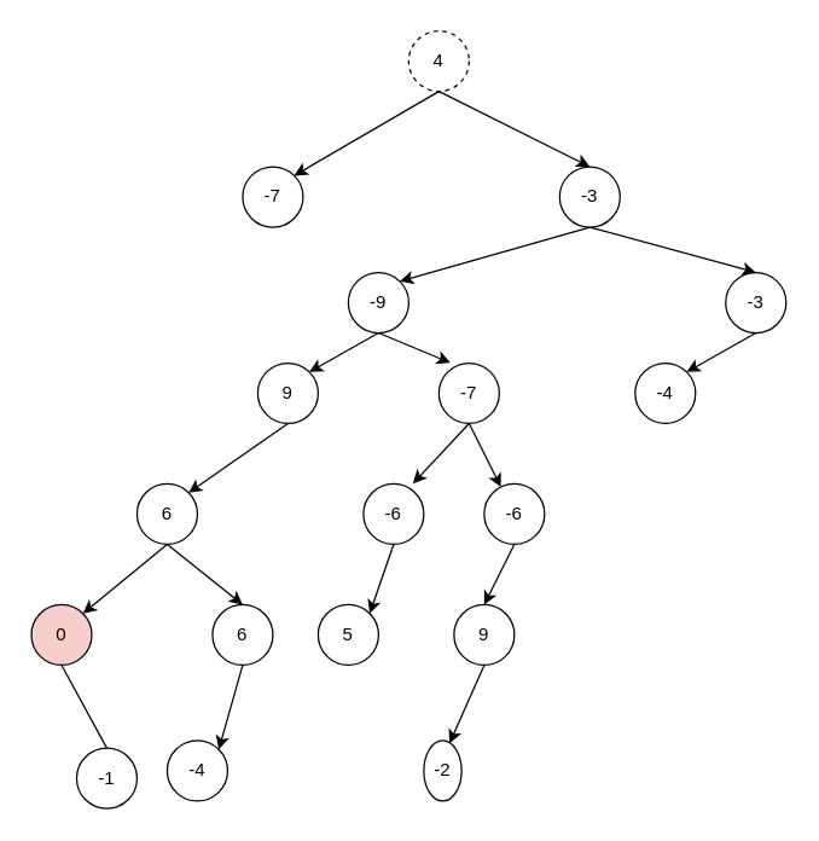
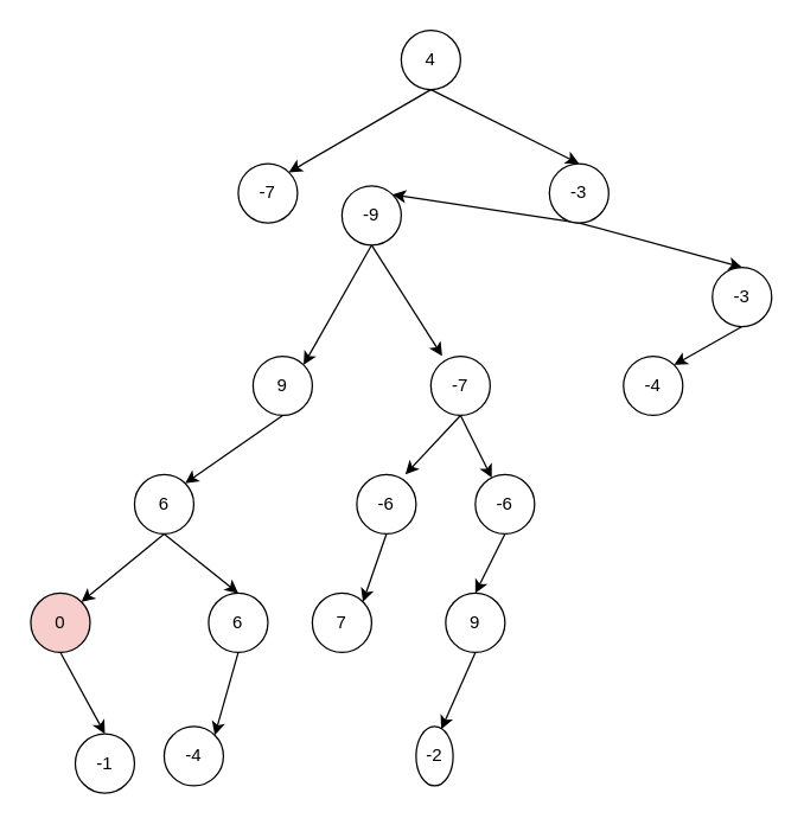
  <mxCell id="0" />
  <mxCell id="1" parent="0" />
  <mxCell id="2" style="edgeStyle=none;rounded=0;orthogonalLoop=1;jettySize=auto;html=1;exitX=0.5;exitY=1;exitDx=0;exitDy=0;entryX=1;entryY=0;entryDx=0;entryDy=0;" edge="1" parent="1" source="4" target="5"><mxGeometry relative="1" as="geometry" /></mxCell>
  <mxCell id="3" style="edgeStyle=none;rounded=0;orthogonalLoop=1;jettySize=auto;html=1;exitX=0.5;exitY=1;exitDx=0;exitDy=0;entryX=0.5;entryY=0;entryDx=0;entryDy=0;" edge="1" parent="1" source="4" target="8"><mxGeometry relative="1" as="geometry" /></mxCell>
- <mxCell id="4" value="4" style="ellipse;whiteSpace=wrap;html=1;aspect=fixed;dashed=1;" vertex="1" parent="1"><mxGeometry x="270" y="20" width="40" height="40" as="geometry" /></mxCell>
+ <mxCell id="4" value="4" style="ellipse;whiteSpace=wrap;html=1;aspect=fixed;" vertex="1" parent="1"><mxGeometry x="270" y="20" width="40" height="40" as="geometry" /></mxCell>
  <mxCell id="5" value="-7" style="ellipse;whiteSpace=wrap;html=1;aspect=fixed;" vertex="1" parent="1"><mxGeometry x="160" y="110" width="40" height="40" as="geometry" /></mxCell>
  <mxCell id="6" style="edgeStyle=none;rounded=0;orthogonalLoop=1;jettySize=auto;html=1;exitX=0.5;exitY=1;exitDx=0;exitDy=0;entryX=1;entryY=0;entryDx=0;entryDy=0;" edge="1" parent="1" source="8" target="11"><mxGeometry relative="1" as="geometry" /></mxCell>
  <mxCell id="7" style="edgeStyle=none;rounded=0;orthogonalLoop=1;jettySize=auto;html=1;exitX=0.5;exitY=1;exitDx=0;exitDy=0;entryX=0.5;entryY=0;entryDx=0;entryDy=0;" edge="1" parent="1" source="8" target="13"><mxGeometry relative="1" as="geometry" /></mxCell>
  <mxCell id="8" value="-3" style="ellipse;whiteSpace=wrap;html=1;aspect=fixed;" vertex="1" parent="1"><mxGeometry x="370" y="110" width="40" height="40" as="geometry" /></mxCell>
  <mxCell id="9" style="edgeStyle=none;rounded=0;orthogonalLoop=1;jettySize=auto;html=1;exitX=0.5;exitY=1;exitDx=0;exitDy=0;entryX=1;entryY=0;entryDx=0;entryDy=0;" edge="1" parent="1" source="11" target="15"><mxGeometry relative="1" as="geometry" /></mxCell>
  <mxCell id="10" style="edgeStyle=none;rounded=0;orthogonalLoop=1;jettySize=auto;html=1;exitX=0.5;exitY=1;exitDx=0;exitDy=0;entryX=0.19;entryY=-0.005;entryDx=0;entryDy=0;entryPerimeter=0;" edge="1" parent="1" source="11" target="18"><mxGeometry relative="1" as="geometry" /></mxCell>
- <mxCell id="11" value="-9" style="ellipse;whiteSpace=wrap;html=1;aspect=fixed;" vertex="1" parent="1"><mxGeometry x="230" y="180" width="40" height="40" as="geometry" /></mxCell>
+ <mxCell id="11" value="-9" style="ellipse;whiteSpace=wrap;html=1;aspect=fixed;" vertex="1" parent="1"><mxGeometry x="230" y="125" width="40" height="40" as="geometry" /></mxCell>
  <mxCell id="12" style="edgeStyle=none;rounded=0;orthogonalLoop=1;jettySize=auto;html=1;exitX=0.5;exitY=1;exitDx=0;exitDy=0;entryX=1;entryY=0;entryDx=0;entryDy=0;" edge="1" parent="1" source="13" target="19"><mxGeometry relative="1" as="geometry" /></mxCell>
  <mxCell id="13" value="-3" style="ellipse;whiteSpace=wrap;html=1;aspect=fixed;" vertex="1" parent="1"><mxGeometry x="480" y="180" width="40" height="40" as="geometry" /></mxCell>
  <mxCell id="14" style="edgeStyle=none;rounded=0;orthogonalLoop=1;jettySize=auto;html=1;exitX=0.5;exitY=1;exitDx=0;exitDy=0;entryX=1;entryY=0;entryDx=0;entryDy=0;" edge="1" parent="1" source="15" target="22"><mxGeometry relative="1" as="geometry" /></mxCell>
  <mxCell id="15" value="9" style="ellipse;whiteSpace=wrap;html=1;aspect=fixed;" vertex="1" parent="1"><mxGeometry x="170" y="240" width="40" height="40" as="geometry" /></mxCell>
  <mxCell id="16" style="edgeStyle=none;rounded=0;orthogonalLoop=1;jettySize=auto;html=1;exitX=0.5;exitY=1;exitDx=0;exitDy=0;entryX=0.82;entryY=-0.005;entryDx=0;entryDy=0;entryPerimeter=0;" edge="1" parent="1" source="18" target="24"><mxGeometry relative="1" as="geometry" /></mxCell>
  <mxCell id="17" style="edgeStyle=none;rounded=0;orthogonalLoop=1;jettySize=auto;html=1;exitX=0.5;exitY=1;exitDx=0;exitDy=0;" edge="1" parent="1" source="18" target="26"><mxGeometry relative="1" as="geometry" /></mxCell>
  <mxCell id="18" value="-7" style="ellipse;whiteSpace=wrap;html=1;aspect=fixed;" vertex="1" parent="1"><mxGeometry x="290" y="240" width="40" height="40" as="geometry" /></mxCell>
  <mxCell id="19" value="-4" style="ellipse;whiteSpace=wrap;html=1;aspect=fixed;" vertex="1" parent="1"><mxGeometry x="420" y="240" width="40" height="40" as="geometry" /></mxCell>
  <mxCell id="20" style="edgeStyle=none;rounded=0;orthogonalLoop=1;jettySize=auto;html=1;exitX=0.5;exitY=1;exitDx=0;exitDy=0;entryX=1;entryY=0;entryDx=0;entryDy=0;" edge="1" parent="1" source="22" target="28"><mxGeometry relative="1" as="geometry" /></mxCell>
  <mxCell id="21" style="edgeStyle=none;rounded=0;orthogonalLoop=1;jettySize=auto;html=1;exitX=0.5;exitY=1;exitDx=0;exitDy=0;entryX=0.5;entryY=0;entryDx=0;entryDy=0;" edge="1" parent="1" source="22" target="30"><mxGeometry relative="1" as="geometry" /></mxCell>
  <mxCell id="22" value="6" style="ellipse;whiteSpace=wrap;html=1;aspect=fixed;" vertex="1" parent="1"><mxGeometry x="90" y="320" width="40" height="40" as="geometry" /></mxCell>
  <mxCell id="23" style="rounded=0;orthogonalLoop=1;jettySize=auto;html=1;exitX=0.5;exitY=1;exitDx=0;exitDy=0;entryX=1;entryY=0;entryDx=0;entryDy=0;" edge="1" parent="1" source="24" target="31"><mxGeometry relative="1" as="geometry" /></mxCell>
  <mxCell id="24" value="-6" style="ellipse;whiteSpace=wrap;html=1;aspect=fixed;" vertex="1" parent="1"><mxGeometry x="240" y="320" width="40" height="40" as="geometry" /></mxCell>
  <mxCell id="25" style="edgeStyle=none;rounded=0;orthogonalLoop=1;jettySize=auto;html=1;exitX=0.5;exitY=1;exitDx=0;exitDy=0;entryX=0.5;entryY=0;entryDx=0;entryDy=0;" edge="1" parent="1" source="26" target="33"><mxGeometry relative="1" as="geometry" /></mxCell>
  <mxCell id="26" value="-6" style="ellipse;whiteSpace=wrap;html=1;aspect=fixed;" vertex="1" parent="1"><mxGeometry x="320" y="320" width="40" height="40" as="geometry" /></mxCell>
- <mxCell id="27" style="edgeStyle=none;rounded=0;orthogonalLoop=1;jettySize=auto;html=1;exitX=0.5;exitY=1;exitDx=0;exitDy=0;entryX=0.5;entryY=0;entryDx=0;entryDy=0;endArrow=none;" edge="1" parent="1" source="28" target="34"><mxGeometry relative="1" as="geometry" /></mxCell>
+ <mxCell id="27" style="edgeStyle=none;rounded=0;orthogonalLoop=1;jettySize=auto;html=1;exitX=0.5;exitY=1;exitDx=0;exitDy=0;entryX=0.5;entryY=0;entryDx=0;entryDy=0;" edge="1" parent="1" source="28" target="34"><mxGeometry relative="1" as="geometry" /></mxCell>
  <mxCell id="28" value="0" style="ellipse;whiteSpace=wrap;html=1;aspect=fixed;fillColor=#f8cecc;" vertex="1" parent="1"><mxGeometry x="20" y="400" width="40" height="40" as="geometry" /></mxCell>
  <mxCell id="29" style="edgeStyle=none;rounded=0;orthogonalLoop=1;jettySize=auto;html=1;exitX=0.5;exitY=1;exitDx=0;exitDy=0;entryX=1;entryY=0;entryDx=0;entryDy=0;" edge="1" parent="1" source="30" target="35"><mxGeometry relative="1" as="geometry" /></mxCell>
  <mxCell id="30" value="6" style="ellipse;whiteSpace=wrap;html=1;aspect=fixed;" vertex="1" parent="1"><mxGeometry x="140" y="400" width="40" height="40" as="geometry" /></mxCell>
- <mxCell id="31" value="5" style="ellipse;whiteSpace=wrap;html=1;aspect=fixed;" vertex="1" parent="1"><mxGeometry x="210" y="400" width="40" height="40" as="geometry" /></mxCell>
+ <mxCell id="31" value="7" style="ellipse;whiteSpace=wrap;html=1;aspect=fixed;" vertex="1" parent="1"><mxGeometry x="210" y="400" width="40" height="40" as="geometry" /></mxCell>
  <mxCell id="32" style="edgeStyle=none;rounded=0;orthogonalLoop=1;jettySize=auto;html=1;exitX=0.5;exitY=1;exitDx=0;exitDy=0;entryX=0.68;entryY=0.045;entryDx=0;entryDy=0;entryPerimeter=0;" edge="1" parent="1" source="33" target="36"><mxGeometry relative="1" as="geometry" /></mxCell>
  <mxCell id="33" value="9" style="ellipse;whiteSpace=wrap;html=1;aspect=fixed;" vertex="1" parent="1"><mxGeometry x="300" y="400" width="40" height="40" as="geometry" /></mxCell>
  <mxCell id="34" value="-1" style="ellipse;whiteSpace=wrap;html=1;aspect=fixed;" vertex="1" parent="1"><mxGeometry x="50" y="495" width="40" height="40" as="geometry" /></mxCell>
  <mxCell id="35" value="-4" style="ellipse;whiteSpace=wrap;html=1;aspect=fixed;" vertex="1" parent="1"><mxGeometry x="110" y="490" width="40" height="40" as="geometry" /></mxCell>
  <mxCell id="36" value="-2" style="ellipse;whiteSpace=wrap;html=1;aspect=fixed;" vertex="1" parent="1"><mxGeometry x="280" y="490" width="25" height="40" as="geometry" /></mxCell>
